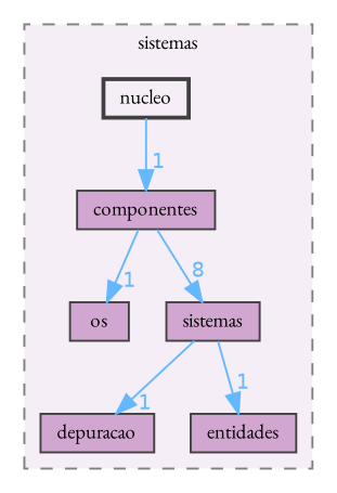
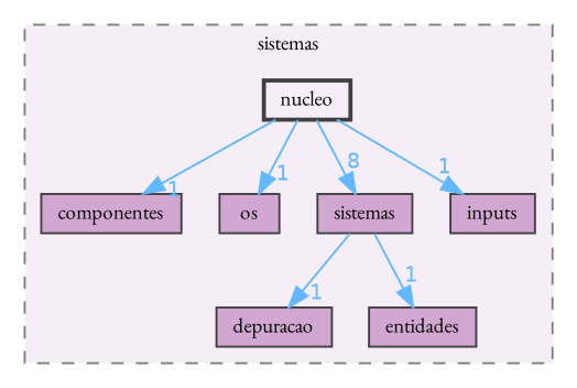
  digraph {
    compound=true
    fontname="EB Garamond"
    node [color=grey25 fillcolor="#d1a7d1" fontname="EB Garamond" fontsize=10 shape=box style=filled]
    edge [color=steelblue1 fontcolor=steelblue1 fontname="EB Garamond" fontsize=10 headlabel=1 labeldistance=1.5 labelfontname=Helvetica labelfontsize=10]
    n1 [height=0.2 label=componentes width=0.4]
    n2 [height=0.2 label=os width=0.4]
    n3 [height=0.2 label=depuracao width=0.4]
    n4 [height=0.2 label=entidades width=0.4]
    n5 [height=0.2 label=sistemas width=0.4]
+   n6 [height=0.2 label=inputs width=0.4]
    n7 [fillcolor="#f6eef6" height=0.2 label=nucleo style="filled,bold" width=0.4]
    subgraph cluster_1 {
      bgcolor="#f6eef6"
      fontsize=10
      label=sistemas
      pencolor=grey50
      style="filled,dashed"
      n1
      n2
      n3
      n4
      n5
+     n6
      n7
    }
    n5 -> n3
    n5 -> n4
    n7 -> n1
-   n1 -> n2
-   n1 -> n5 [headlabel=8]
+   n7 -> n2
+   n7 -> n5 [headlabel=8]
+   n7 -> n6
  }
